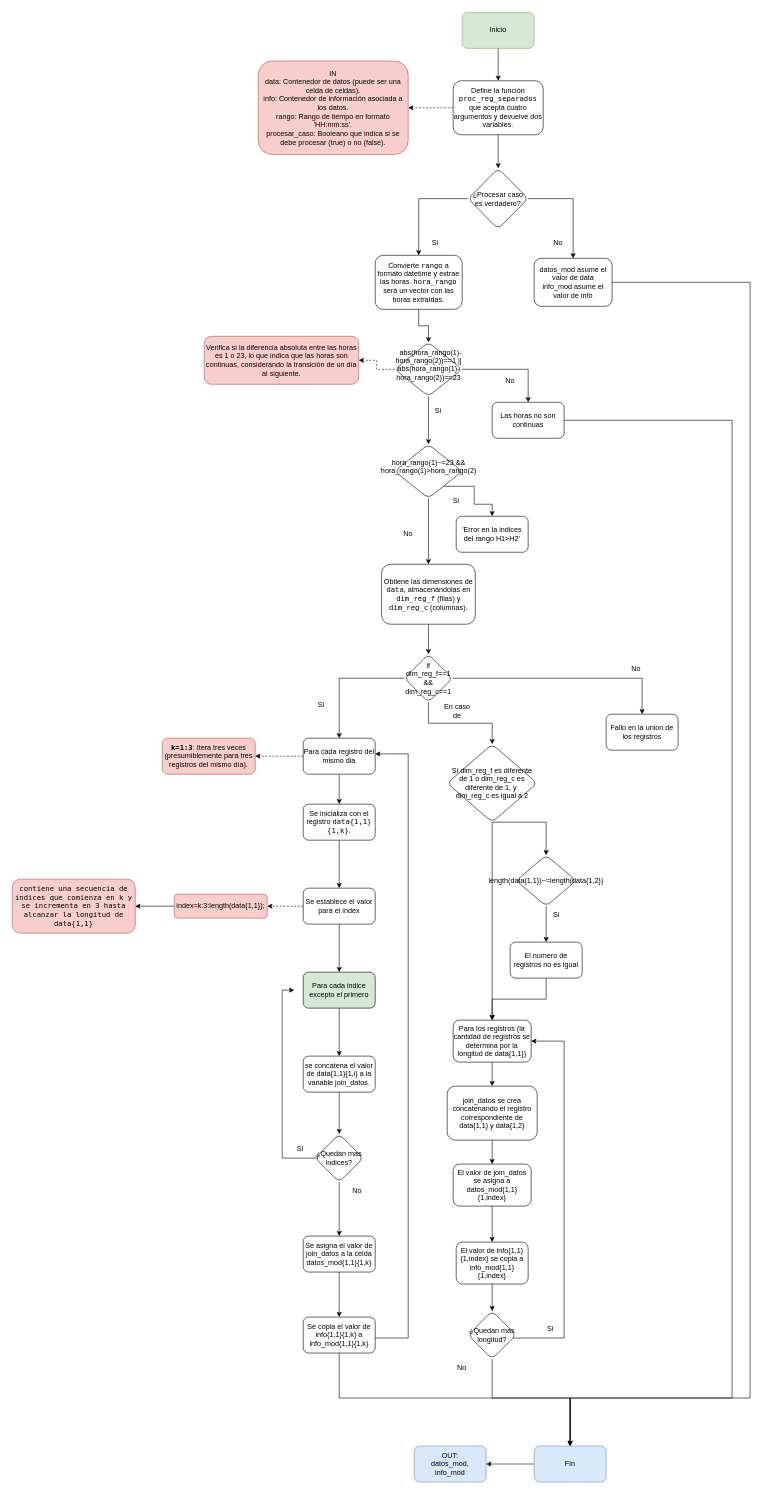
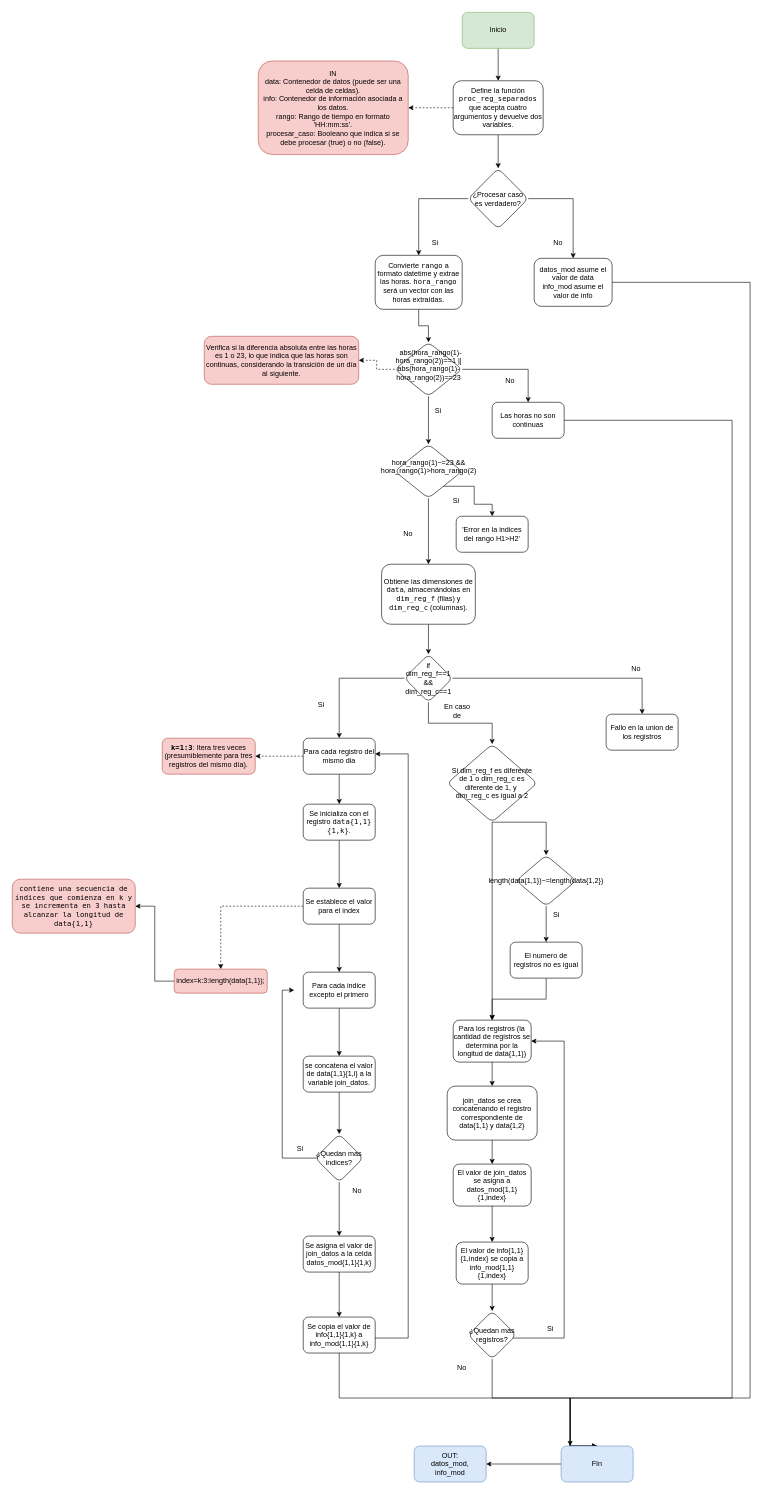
  <mxCell id="0" />
  <mxCell id="1" parent="0" />
  <mxCell id="2" value="" style="edgeStyle=orthogonalEdgeStyle;rounded=0;orthogonalLoop=1;jettySize=auto;html=1;" edge="1" parent="1" source="3" target="6"><mxGeometry relative="1" as="geometry" /></mxCell>
  <mxCell id="3" value="Inicio" style="rounded=1;whiteSpace=wrap;html=1;fillColor=#d5e8d4;strokeColor=#82b366;" vertex="1" parent="1"><mxGeometry x="770" y="20" width="120" height="60" as="geometry" /></mxCell>
  <mxCell id="4" value="" style="edgeStyle=orthogonalEdgeStyle;rounded=0;orthogonalLoop=1;jettySize=auto;html=1;dashed=1;" edge="1" parent="1" source="6" target="7"><mxGeometry relative="1" as="geometry" /></mxCell>
  <mxCell id="5" value="" style="edgeStyle=orthogonalEdgeStyle;rounded=0;orthogonalLoop=1;jettySize=auto;html=1;" edge="1" parent="1" source="6" target="10"><mxGeometry relative="1" as="geometry" /></mxCell>
  <mxCell id="6" value="Define la función &lt;code&gt;proc_reg_separados&lt;/code&gt; que acepta cuatro argumentos y devuelve dos variables." style="whiteSpace=wrap;html=1;rounded=1;" vertex="1" parent="1"><mxGeometry x="755" y="134" width="150" height="90" as="geometry" /></mxCell>
  <mxCell id="7" value="IN&lt;br&gt;&lt;div&gt;data: Contenedor de datos (puede ser una celda de celdas).&lt;/div&gt;&lt;div&gt;info: Contenedor de información asociada a los datos.&lt;/div&gt;&lt;div&gt;rango: Rango de tiempo en formato 'HH:mm:ss'.&lt;/div&gt;&lt;div&gt;procesar_caso: Booleano que indica si se debe procesar (true) o no (false).&lt;/div&gt;" style="whiteSpace=wrap;html=1;rounded=1;fillColor=#f8cecc;strokeColor=#b85450;" vertex="1" parent="1"><mxGeometry x="430" y="101" width="250" height="156" as="geometry" /></mxCell>
  <mxCell id="8" value="" style="edgeStyle=orthogonalEdgeStyle;rounded=0;orthogonalLoop=1;jettySize=auto;html=1;" edge="1" parent="1" source="10" target="12"><mxGeometry relative="1" as="geometry" /></mxCell>
  <mxCell id="9" value="" style="edgeStyle=orthogonalEdgeStyle;rounded=0;orthogonalLoop=1;jettySize=auto;html=1;" edge="1" parent="1" source="10" target="14"><mxGeometry relative="1" as="geometry" /></mxCell>
  <mxCell id="10" value="¿Procesar caso es verdadero?" style="rhombus;whiteSpace=wrap;html=1;rounded=1;" vertex="1" parent="1"><mxGeometry x="780" y="280" width="100" height="101" as="geometry" /></mxCell>
  <mxCell id="11" value="" style="edgeStyle=orthogonalEdgeStyle;rounded=0;orthogonalLoop=1;jettySize=auto;html=1;" edge="1" parent="1" source="12" target="20"><mxGeometry relative="1" as="geometry" /></mxCell>
  <mxCell id="12" value="Convierte &lt;code&gt;rango&lt;/code&gt; a formato datetime y extrae las horas. &lt;code&gt;hora_rango&lt;/code&gt; será un vector con las horas extraídas." style="whiteSpace=wrap;html=1;rounded=1;" vertex="1" parent="1"><mxGeometry x="625" y="425" width="145" height="90" as="geometry" /></mxCell>
  <mxCell id="13" style="edgeStyle=orthogonalEdgeStyle;rounded=0;orthogonalLoop=1;jettySize=auto;html=1;" edge="1" parent="1" source="14" target="90"><mxGeometry relative="1" as="geometry"><Array as="points"><mxPoint x="1250" y="470" /><mxPoint x="1250" y="2330" /><mxPoint x="950" y="2330" /></Array></mxGeometry></mxCell>
  <mxCell id="14" value="&lt;div&gt;datos_mod asume el valor de data&lt;/div&gt;&lt;div&gt;info_mod asume el valor de info&lt;br&gt;&lt;/div&gt;" style="whiteSpace=wrap;html=1;rounded=1;" vertex="1" parent="1"><mxGeometry x="890" y="430" width="130" height="80" as="geometry" /></mxCell>
  <mxCell id="15" value="No" style="text;html=1;align=center;verticalAlign=middle;whiteSpace=wrap;rounded=0;" vertex="1" parent="1"><mxGeometry x="900" y="390" width="60" height="30" as="geometry" /></mxCell>
  <mxCell id="16" value="Si" style="text;html=1;align=center;verticalAlign=middle;whiteSpace=wrap;rounded=0;" vertex="1" parent="1"><mxGeometry x="695" y="390" width="60" height="30" as="geometry" /></mxCell>
  <mxCell id="17" style="edgeStyle=orthogonalEdgeStyle;rounded=0;orthogonalLoop=1;jettySize=auto;html=1;dashed=1;" edge="1" parent="1" source="20" target="21"><mxGeometry relative="1" as="geometry" /></mxCell>
  <mxCell id="18" value="" style="edgeStyle=orthogonalEdgeStyle;rounded=0;orthogonalLoop=1;jettySize=auto;html=1;" edge="1" parent="1" source="20" target="24"><mxGeometry relative="1" as="geometry" /></mxCell>
  <mxCell id="19" value="" style="edgeStyle=orthogonalEdgeStyle;rounded=0;orthogonalLoop=1;jettySize=auto;html=1;" edge="1" parent="1" source="20" target="28"><mxGeometry relative="1" as="geometry" /></mxCell>
  <mxCell id="20" value="&amp;nbsp; abs(hora_rango(1)-hora_rango(2))==1 || abs(hora_rango(1)-hora_rango(2))==23&lt;div&gt;&lt;br&gt;&lt;/div&gt;" style="rhombus;whiteSpace=wrap;html=1;rounded=1;" vertex="1" parent="1"><mxGeometry x="657.5" y="570" width="112.5" height="90" as="geometry" /></mxCell>
  <mxCell id="21" value="Verifica si la diferencia absoluta entre las horas es 1 o 23, lo que indica que las horas son continuas, considerando la transición de un día al siguiente." style="whiteSpace=wrap;html=1;rounded=1;fillColor=#f8cecc;strokeColor=#b85450;" vertex="1" parent="1"><mxGeometry x="340" y="560" width="257.5" height="80" as="geometry" /></mxCell>
  <mxCell id="22" value="" style="edgeStyle=orthogonalEdgeStyle;rounded=0;orthogonalLoop=1;jettySize=auto;html=1;" edge="1" parent="1" source="24" target="25"><mxGeometry relative="1" as="geometry"><Array as="points"><mxPoint x="790" y="810" /><mxPoint x="790" y="840" /><mxPoint x="820" y="840" /></Array></mxGeometry></mxCell>
  <mxCell id="23" value="" style="edgeStyle=orthogonalEdgeStyle;rounded=0;orthogonalLoop=1;jettySize=auto;html=1;" edge="1" parent="1" source="24" target="32"><mxGeometry relative="1" as="geometry" /></mxCell>
  <mxCell id="24" value="hora_rango(1)~=23 &amp;amp;&amp;amp; hora_rango(1)&amp;gt;hora_rango(2)&lt;div&gt;&lt;br&gt;&lt;/div&gt;" style="rhombus;whiteSpace=wrap;html=1;rounded=1;" vertex="1" parent="1"><mxGeometry x="657.5" y="740" width="112.5" height="90" as="geometry" /></mxCell>
  <mxCell id="25" value="'Error en la indices del rango H1&amp;gt;H2'" style="whiteSpace=wrap;html=1;rounded=1;" vertex="1" parent="1"><mxGeometry x="760" y="860" width="120" height="60" as="geometry" /></mxCell>
  <mxCell id="26" value="Si" style="text;html=1;align=center;verticalAlign=middle;whiteSpace=wrap;rounded=0;" vertex="1" parent="1"><mxGeometry x="730" y="820" width="60" height="30" as="geometry" /></mxCell>
  <mxCell id="27" style="edgeStyle=orthogonalEdgeStyle;rounded=0;orthogonalLoop=1;jettySize=auto;html=1;entryX=0.5;entryY=0;entryDx=0;entryDy=0;" edge="1" parent="1" source="28" target="90"><mxGeometry relative="1" as="geometry"><mxPoint x="1170" y="2430.833" as="targetPoint" /><Array as="points"><mxPoint x="1220" y="700" /><mxPoint x="1220" y="2330" /><mxPoint x="950" y="2330" /></Array></mxGeometry></mxCell>
  <mxCell id="28" value="Las horas no son continuas" style="whiteSpace=wrap;html=1;rounded=1;" vertex="1" parent="1"><mxGeometry x="820" y="670" width="120" height="60" as="geometry" /></mxCell>
  <mxCell id="29" value="No" style="text;html=1;align=center;verticalAlign=middle;whiteSpace=wrap;rounded=0;" vertex="1" parent="1"><mxGeometry x="820" y="620" width="60" height="30" as="geometry" /></mxCell>
  <mxCell id="30" value="Si" style="text;html=1;align=center;verticalAlign=middle;whiteSpace=wrap;rounded=0;" vertex="1" parent="1"><mxGeometry x="700" y="670" width="60" height="30" as="geometry" /></mxCell>
  <mxCell id="31" value="" style="edgeStyle=orthogonalEdgeStyle;rounded=0;orthogonalLoop=1;jettySize=auto;html=1;" edge="1" parent="1" source="32" target="37"><mxGeometry relative="1" as="geometry" /></mxCell>
  <mxCell id="32" value="Obtiene las dimensiones de &lt;code&gt;data&lt;/code&gt;, almacenándolas en &lt;code&gt;dim_reg_f&lt;/code&gt; (filas) y &lt;code&gt;dim_reg_c&lt;/code&gt; (columnas)." style="whiteSpace=wrap;html=1;rounded=1;" vertex="1" parent="1"><mxGeometry x="635.63" y="940" width="156.25" height="100" as="geometry" /></mxCell>
  <mxCell id="33" value="No" style="text;html=1;align=center;verticalAlign=middle;whiteSpace=wrap;rounded=0;" vertex="1" parent="1"><mxGeometry x="650" y="875" width="60" height="30" as="geometry" /></mxCell>
  <mxCell id="34" value="" style="edgeStyle=orthogonalEdgeStyle;rounded=0;orthogonalLoop=1;jettySize=auto;html=1;" edge="1" parent="1" source="37" target="38"><mxGeometry relative="1" as="geometry" /></mxCell>
  <mxCell id="35" value="" style="edgeStyle=orthogonalEdgeStyle;rounded=0;orthogonalLoop=1;jettySize=auto;html=1;" edge="1" parent="1" source="37" target="42"><mxGeometry relative="1" as="geometry" /></mxCell>
  <mxCell id="36" value="" style="edgeStyle=orthogonalEdgeStyle;rounded=0;orthogonalLoop=1;jettySize=auto;html=1;" edge="1" parent="1" source="37" target="69"><mxGeometry relative="1" as="geometry" /></mxCell>
  <mxCell id="37" value="if dim_reg_f==1 &amp;&amp; dim_reg_c==1" style="rhombus;whiteSpace=wrap;html=1;rounded=1;" vertex="1" parent="1"><mxGeometry x="673.745" y="1090" width="80" height="80" as="geometry" /></mxCell>
  <mxCell id="38" value="Fallo en la union de los registros" style="whiteSpace=wrap;html=1;rounded=1;" vertex="1" parent="1"><mxGeometry x="1010" y="1190" width="120" height="60" as="geometry" /></mxCell>
  <mxCell id="39" value="No" style="text;html=1;align=center;verticalAlign=middle;whiteSpace=wrap;rounded=0;" vertex="1" parent="1"><mxGeometry x="1030" y="1100" width="60" height="30" as="geometry" /></mxCell>
  <mxCell id="40" value="" style="edgeStyle=orthogonalEdgeStyle;rounded=0;orthogonalLoop=1;jettySize=auto;html=1;" edge="1" parent="1" source="42" target="45"><mxGeometry relative="1" as="geometry" /></mxCell>
  <mxCell id="41" value="" style="edgeStyle=orthogonalEdgeStyle;rounded=0;orthogonalLoop=1;jettySize=auto;html=1;dashed=1;" edge="1" parent="1" source="42" target="46"><mxGeometry relative="1" as="geometry" /></mxCell>
  <mxCell id="42" value="Para cada registro del mismo dia" style="whiteSpace=wrap;html=1;rounded=1;" vertex="1" parent="1"><mxGeometry x="505" y="1230" width="120" height="60" as="geometry" /></mxCell>
  <mxCell id="43" value="Si" style="text;html=1;align=center;verticalAlign=middle;whiteSpace=wrap;rounded=0;" vertex="1" parent="1"><mxGeometry x="505" y="1160" width="60" height="30" as="geometry" /></mxCell>
  <mxCell id="44" value="" style="edgeStyle=orthogonalEdgeStyle;rounded=0;orthogonalLoop=1;jettySize=auto;html=1;" edge="1" parent="1" source="45" target="49"><mxGeometry relative="1" as="geometry" /></mxCell>
  <mxCell id="45" value="Se inicializa con el registro &lt;code&gt;data{1,1}{1,k}&lt;/code&gt;." style="whiteSpace=wrap;html=1;rounded=1;" vertex="1" parent="1"><mxGeometry x="505" y="1340" width="120" height="60" as="geometry" /></mxCell>
  <mxCell id="46" value="&lt;strong&gt;&lt;code&gt;k=1:3&lt;/code&gt;&lt;/strong&gt;: Itera tres veces (presumiblemente para tres registros del mismo día)." style="whiteSpace=wrap;html=1;rounded=1;fillColor=#f8cecc;strokeColor=#b85450;" vertex="1" parent="1"><mxGeometry x="270" y="1230" width="155" height="60" as="geometry" /></mxCell>
  <mxCell id="47" value="" style="edgeStyle=orthogonalEdgeStyle;rounded=0;orthogonalLoop=1;jettySize=auto;html=1;dashed=1;" edge="1" parent="1" source="49" target="51"><mxGeometry relative="1" as="geometry" /></mxCell>
  <mxCell id="48" value="" style="edgeStyle=orthogonalEdgeStyle;rounded=0;orthogonalLoop=1;jettySize=auto;html=1;" edge="1" parent="1" source="49" target="53"><mxGeometry relative="1" as="geometry" /></mxCell>
  <mxCell id="49" value="Se establece el valor para el index" style="whiteSpace=wrap;html=1;rounded=1;" vertex="1" parent="1"><mxGeometry x="505" y="1480" width="120" height="60" as="geometry" /></mxCell>
  <mxCell id="50" style="edgeStyle=orthogonalEdgeStyle;rounded=0;orthogonalLoop=1;jettySize=auto;html=1;entryX=1;entryY=0.5;entryDx=0;entryDy=0;" edge="1" parent="1" source="51" target="54"><mxGeometry relative="1" as="geometry" /></mxCell>
- <mxCell id="51" value="index=k:3:length(data{1,1});" style="whiteSpace=wrap;html=1;rounded=1;fillColor=#f8cecc;strokeColor=#b85450;" vertex="1" parent="1"><mxGeometry x="290" y="1490" width="155" height="40" as="geometry" /></mxCell>
+ <mxCell id="51" value="index=k:3:length(data{1,1});" style="whiteSpace=wrap;html=1;rounded=1;fillColor=#f8cecc;strokeColor=#b85450;" vertex="1" parent="1"><mxGeometry x="290" y="1615" width="155" height="40" as="geometry" /></mxCell>
  <mxCell id="52" value="" style="edgeStyle=orthogonalEdgeStyle;rounded=0;orthogonalLoop=1;jettySize=auto;html=1;" edge="1" parent="1" source="53" target="56"><mxGeometry relative="1" as="geometry" /></mxCell>
- <mxCell id="53" value="Para cada indice excepto el primero" style="whiteSpace=wrap;html=1;rounded=1;fillColor=#d5e8d4;" vertex="1" parent="1"><mxGeometry x="505" y="1620" width="120" height="60" as="geometry" /></mxCell>
+ <mxCell id="53" value="Para cada indice excepto el primero" style="whiteSpace=wrap;html=1;rounded=1;" vertex="1" parent="1"><mxGeometry x="505" y="1620" width="120" height="60" as="geometry" /></mxCell>
  <mxCell id="54" value="&lt;code&gt;contiene una secuencia de índices que comienza en k y se incrementa en 3 hasta alcanzar la longitud de data{1,1}&lt;/code&gt;" style="whiteSpace=wrap;html=1;rounded=1;fillColor=#f8cecc;strokeColor=#b85450;" vertex="1" parent="1"><mxGeometry x="20" y="1465" width="205" height="90" as="geometry" /></mxCell>
  <mxCell id="55" value="" style="edgeStyle=orthogonalEdgeStyle;rounded=0;orthogonalLoop=1;jettySize=auto;html=1;" edge="1" parent="1" source="56" target="59"><mxGeometry relative="1" as="geometry" /></mxCell>
  <mxCell id="56" value="se concatena el valor de data{1,1}{1,i} a la variable join_datos." style="whiteSpace=wrap;html=1;rounded=1;" vertex="1" parent="1"><mxGeometry x="505" y="1760" width="120" height="60" as="geometry" /></mxCell>
  <mxCell id="57" style="edgeStyle=orthogonalEdgeStyle;rounded=0;orthogonalLoop=1;jettySize=auto;html=1;entryX=0;entryY=0.5;entryDx=0;entryDy=0;exitX=1;exitY=1;exitDx=0;exitDy=0;" edge="1" parent="1" source="60"><mxGeometry relative="1" as="geometry"><mxPoint x="510" y="1930" as="sourcePoint" /><mxPoint x="490" y="1650" as="targetPoint" /><Array as="points"><mxPoint x="470" y="1930" /><mxPoint x="470" y="1650" /></Array></mxGeometry></mxCell>
  <mxCell id="58" value="" style="edgeStyle=orthogonalEdgeStyle;rounded=0;orthogonalLoop=1;jettySize=auto;html=1;" edge="1" parent="1" source="59" target="62"><mxGeometry relative="1" as="geometry" /></mxCell>
  <mxCell id="59" value="¿Quedan mas indices?" style="rhombus;whiteSpace=wrap;html=1;rounded=1;" vertex="1" parent="1"><mxGeometry x="525" y="1890" width="80" height="80" as="geometry" /></mxCell>
  <mxCell id="60" value="Si" style="text;html=1;align=center;verticalAlign=middle;whiteSpace=wrap;rounded=0;" vertex="1" parent="1"><mxGeometry x="470" y="1900" width="60" height="30" as="geometry" /></mxCell>
  <mxCell id="61" value="" style="edgeStyle=orthogonalEdgeStyle;rounded=0;orthogonalLoop=1;jettySize=auto;html=1;" edge="1" parent="1" source="62" target="65"><mxGeometry relative="1" as="geometry" /></mxCell>
  <mxCell id="62" value="Se asigna el valor de join_datos a la celda datos_mod{1,1}{1,k}" style="whiteSpace=wrap;html=1;rounded=1;" vertex="1" parent="1"><mxGeometry x="505" y="2060" width="120" height="60" as="geometry" /></mxCell>
  <mxCell id="63" value="No" style="text;html=1;align=center;verticalAlign=middle;whiteSpace=wrap;rounded=0;" vertex="1" parent="1"><mxGeometry x="565" y="1970" width="60" height="30" as="geometry" /></mxCell>
  <mxCell id="64" style="edgeStyle=orthogonalEdgeStyle;rounded=0;orthogonalLoop=1;jettySize=auto;html=1;entryX=0.5;entryY=0;entryDx=0;entryDy=0;" edge="1" parent="1" source="65" target="90"><mxGeometry relative="1" as="geometry"><Array as="points"><mxPoint x="565" y="2330" /><mxPoint x="950" y="2330" /></Array></mxGeometry></mxCell>
  <mxCell id="65" value="Se copia el valor de info{1,1}{1,k} a info_mod{1,1}{1,k}" style="whiteSpace=wrap;html=1;rounded=1;" vertex="1" parent="1"><mxGeometry x="505" y="2195" width="120" height="60" as="geometry" /></mxCell>
  <mxCell id="66" style="edgeStyle=orthogonalEdgeStyle;rounded=0;orthogonalLoop=1;jettySize=auto;html=1;entryX=0.999;entryY=0.437;entryDx=0;entryDy=0;entryPerimeter=0;" edge="1" parent="1" source="65" target="42"><mxGeometry relative="1" as="geometry"><Array as="points"><mxPoint x="680" y="2230" /><mxPoint x="680" y="1256" /></Array></mxGeometry></mxCell>
  <mxCell id="67" value="" style="edgeStyle=orthogonalEdgeStyle;rounded=0;orthogonalLoop=1;jettySize=auto;html=1;" edge="1" parent="1" source="69" target="72"><mxGeometry relative="1" as="geometry"><Array as="points"><mxPoint x="910" y="1370" /></Array></mxGeometry></mxCell>
  <mxCell id="68" value="" style="edgeStyle=orthogonalEdgeStyle;rounded=0;orthogonalLoop=1;jettySize=auto;html=1;" edge="1" parent="1" source="69" target="76"><mxGeometry relative="1" as="geometry"><Array as="points"><mxPoint x="820" y="1620" /><mxPoint x="820" y="1620" /></Array></mxGeometry></mxCell>
  <mxCell id="69" value="Si dim_reg_f es diferente de 1 o dim_reg_c es diferente de 1, y&amp;nbsp; dim_reg_c es igual a 2" style="rhombus;whiteSpace=wrap;html=1;rounded=1;" vertex="1" parent="1"><mxGeometry x="745" y="1240" width="150" height="130" as="geometry" /></mxCell>
  <mxCell id="70" value="En caso de" style="text;html=1;align=center;verticalAlign=middle;whiteSpace=wrap;rounded=0;" vertex="1" parent="1"><mxGeometry x="731.88" y="1170" width="60" height="30" as="geometry" /></mxCell>
  <mxCell id="71" value="" style="edgeStyle=orthogonalEdgeStyle;rounded=0;orthogonalLoop=1;jettySize=auto;html=1;" edge="1" parent="1" source="72" target="74"><mxGeometry relative="1" as="geometry" /></mxCell>
  <mxCell id="72" value="length(data{1,1})~=length(data{1,2})" style="rhombus;whiteSpace=wrap;html=1;rounded=1;" vertex="1" parent="1"><mxGeometry x="860" y="1425" width="100" height="85" as="geometry" /></mxCell>
  <mxCell id="73" style="edgeStyle=orthogonalEdgeStyle;rounded=0;orthogonalLoop=1;jettySize=auto;html=1;entryX=0.5;entryY=0;entryDx=0;entryDy=0;" edge="1" parent="1" source="74" target="76"><mxGeometry relative="1" as="geometry" /></mxCell>
  <mxCell id="74" value="El numero de registros no es igual" style="whiteSpace=wrap;html=1;rounded=1;" vertex="1" parent="1"><mxGeometry x="850" y="1570" width="120" height="60" as="geometry" /></mxCell>
  <mxCell id="75" value="" style="edgeStyle=orthogonalEdgeStyle;rounded=0;orthogonalLoop=1;jettySize=auto;html=1;" edge="1" parent="1" source="76" target="79"><mxGeometry relative="1" as="geometry" /></mxCell>
  <mxCell id="76" value="Para los registros (la cantidad de registros se determina por la longitud de data{1,1})" style="whiteSpace=wrap;html=1;rounded=1;" vertex="1" parent="1"><mxGeometry x="755" y="1700" width="130" height="70" as="geometry" /></mxCell>
  <mxCell id="77" value="Si" style="text;whiteSpace=wrap;html=1;" vertex="1" parent="1"><mxGeometry x="920" y="1510" width="40" height="40" as="geometry" /></mxCell>
  <mxCell id="78" value="" style="edgeStyle=orthogonalEdgeStyle;rounded=0;orthogonalLoop=1;jettySize=auto;html=1;" edge="1" parent="1" source="79" target="81"><mxGeometry relative="1" as="geometry" /></mxCell>
  <mxCell id="79" value="join_datos se crea concatenando el registro correspondiente de data{1,1} y data{1,2}" style="whiteSpace=wrap;html=1;rounded=1;" vertex="1" parent="1"><mxGeometry x="745" y="1810" width="150" height="90" as="geometry" /></mxCell>
  <mxCell id="80" value="" style="edgeStyle=orthogonalEdgeStyle;rounded=0;orthogonalLoop=1;jettySize=auto;html=1;" edge="1" parent="1" source="81" target="83"><mxGeometry relative="1" as="geometry" /></mxCell>
  <mxCell id="81" value="El valor de join_datos se asigna a datos_mod{1,1}{1,index}" style="whiteSpace=wrap;html=1;rounded=1;" vertex="1" parent="1"><mxGeometry x="755" y="1940" width="130" height="70" as="geometry" /></mxCell>
  <mxCell id="82" value="" style="edgeStyle=orthogonalEdgeStyle;rounded=0;orthogonalLoop=1;jettySize=auto;html=1;" edge="1" parent="1" source="83" target="86"><mxGeometry relative="1" as="geometry" /></mxCell>
  <mxCell id="83" value="El valor de info{1,1}{1,index} se copia a info_mod{1,1}{1,index}" style="whiteSpace=wrap;html=1;rounded=1;" vertex="1" parent="1"><mxGeometry x="760" y="2070" width="120" height="70" as="geometry" /></mxCell>
  <mxCell id="84" style="edgeStyle=orthogonalEdgeStyle;rounded=0;orthogonalLoop=1;jettySize=auto;html=1;entryX=1;entryY=0.5;entryDx=0;entryDy=0;" edge="1" parent="1" source="86" target="76"><mxGeometry relative="1" as="geometry"><Array as="points"><mxPoint x="940" y="2230" /><mxPoint x="940" y="1735" /></Array></mxGeometry></mxCell>
  <mxCell id="85" style="edgeStyle=orthogonalEdgeStyle;rounded=0;orthogonalLoop=1;jettySize=auto;html=1;entryX=0.5;entryY=0;entryDx=0;entryDy=0;" edge="1" parent="1" source="86" target="90"><mxGeometry relative="1" as="geometry"><Array as="points"><mxPoint x="820" y="2330" /><mxPoint x="950" y="2330" /></Array></mxGeometry></mxCell>
- <mxCell id="86" value="¿Quedan mas longitud?" style="rhombus;whiteSpace=wrap;html=1;rounded=1;" vertex="1" parent="1"><mxGeometry x="780" y="2185" width="80" height="80" as="geometry" /></mxCell>
+ <mxCell id="86" value="¿Quedan mas registros?" style="rhombus;whiteSpace=wrap;html=1;rounded=1;" vertex="1" parent="1"><mxGeometry x="780" y="2185" width="80" height="80" as="geometry" /></mxCell>
  <mxCell id="87" value="Si" style="text;whiteSpace=wrap;html=1;" vertex="1" parent="1"><mxGeometry x="910" y="2200" width="20" height="30" as="geometry" /></mxCell>
  <mxCell id="88" value="No" style="text;whiteSpace=wrap;html=1;" vertex="1" parent="1"><mxGeometry x="760" y="2265" width="20" height="30" as="geometry" /></mxCell>
  <mxCell id="89" value="" style="edgeStyle=orthogonalEdgeStyle;rounded=0;orthogonalLoop=1;jettySize=auto;html=1;" edge="1" parent="1" source="90" target="91"><mxGeometry relative="1" as="geometry" /></mxCell>
- <mxCell id="90" value="FIn" style="whiteSpace=wrap;html=1;rounded=1;fillColor=#dae8fc;strokeColor=#6c8ebf;" vertex="1" parent="1"><mxGeometry x="890" y="2410" width="120" height="60" as="geometry" /></mxCell>
+ <mxCell id="90" value="FIn" style="whiteSpace=wrap;html=1;rounded=1;fillColor=#dae8fc;strokeColor=#6c8ebf;" vertex="1" parent="1"><mxGeometry x="935" y="2410" width="120" height="60" as="geometry" /></mxCell>
  <mxCell id="91" value="&lt;div&gt;OUT:&lt;/div&gt;&lt;div&gt;datos_mod,&lt;/div&gt;&lt;div&gt;info_mod&lt;br&gt;&lt;/div&gt;" style="whiteSpace=wrap;html=1;fillColor=#dae8fc;strokeColor=#6c8ebf;rounded=1;" vertex="1" parent="1"><mxGeometry x="690" y="2410" width="120" height="60" as="geometry" /></mxCell>
